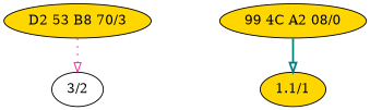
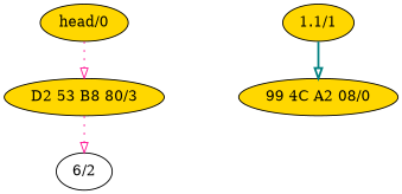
  digraph {
    nodesep=1.0
    node [fillcolor=gold style=filled]
    edge [arrowhead=onormal color=deeppink style=dotted]
-   n2 [label="D2 53 B8 70/3"]
-   n3 [fillcolor=white label="3/2"]
+   n1 [label="head/0"]
+   n2 [label="D2 53 B8 80/3"]
+   n3 [fillcolor=white label="6/2"]
    n4 [label="1.1/1"]
    n5 [label="99 4C A2 08/0"]
+   n1 -> n2
    n2 -> n3
-   n5 -> n4 [color=teal style=bold]
+   n4 -> n5 [color=teal style=bold]
  }
